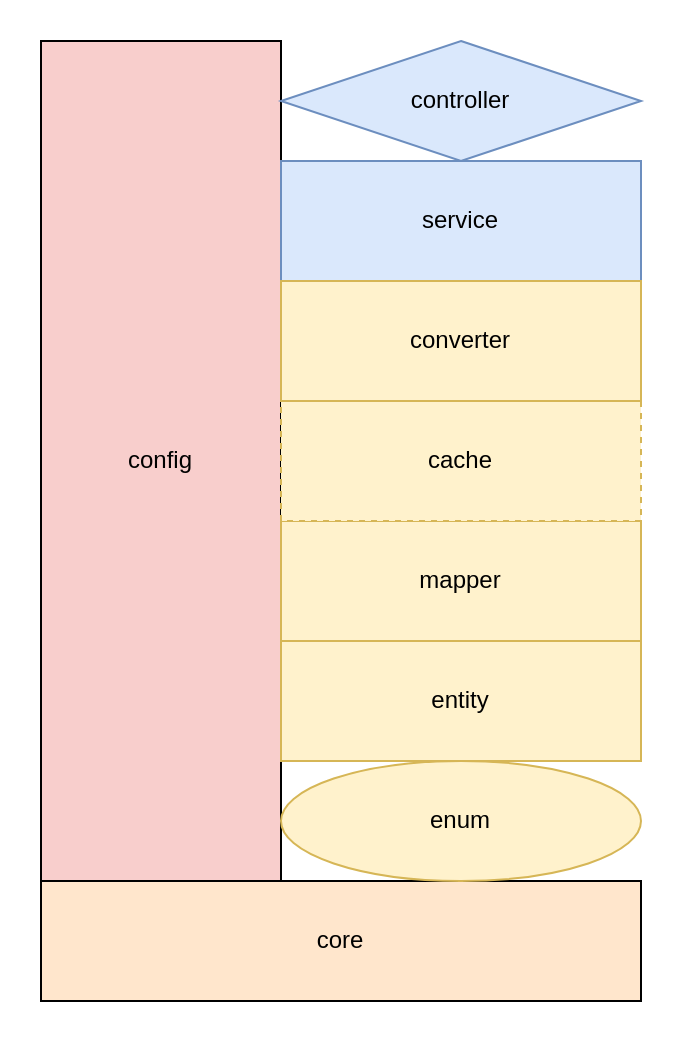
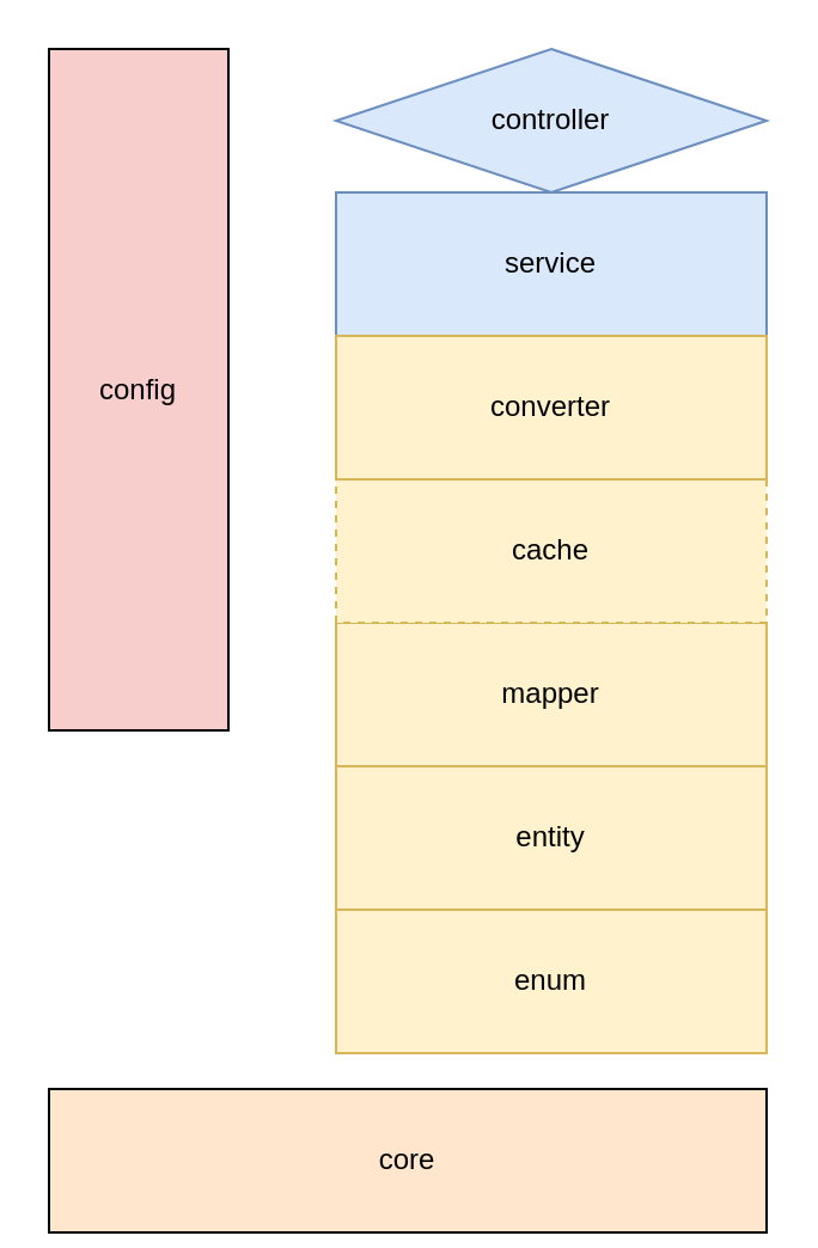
  <mxCell id="0" />
  <mxCell id="1" parent="0" />
- <mxCell id="2" value="core" style="rounded=0;whiteSpace=wrap;html=1;fillColor=#ffe6cc;" vertex="1" parent="1"><mxGeometry x="20" y="440" width="300" height="60" as="geometry" /></mxCell>
- <mxCell id="3" value="config" style="rounded=0;whiteSpace=wrap;html=1;fillColor=#f8cecc;" vertex="1" parent="1"><mxGeometry x="20" y="20" width="120" height="420" as="geometry" /></mxCell>
- <mxCell id="4" value="enum" style="ellipse;whiteSpace=wrap;html=1;fillColor=#fff2cc;strokeColor=#d6b656;" vertex="1" parent="1"><mxGeometry x="140" y="380" width="180" height="60" as="geometry" /></mxCell>
+ <mxCell id="2" value="core" style="rounded=0;whiteSpace=wrap;html=1;fillColor=#ffe6cc;" vertex="1" parent="1"><mxGeometry x="20" y="455" width="300" height="60" as="geometry" /></mxCell>
+ <mxCell id="3" value="config" style="rounded=0;whiteSpace=wrap;html=1;fillColor=#f8cecc;" vertex="1" parent="1"><mxGeometry x="20" y="20" width="75" height="285" as="geometry" /></mxCell>
+ <mxCell id="4" value="enum" style="rounded=0;whiteSpace=wrap;html=1;fillColor=#fff2cc;strokeColor=#d6b656;" vertex="1" parent="1"><mxGeometry x="140" y="380" width="180" height="60" as="geometry" /></mxCell>
  <mxCell id="5" value="entity" style="rounded=0;whiteSpace=wrap;html=1;fillColor=#fff2cc;strokeColor=#d6b656;" vertex="1" parent="1"><mxGeometry x="140" y="320" width="180" height="60" as="geometry" /></mxCell>
  <mxCell id="6" value="mapper" style="rounded=0;whiteSpace=wrap;html=1;fillColor=#fff2cc;strokeColor=#d6b656;" vertex="1" parent="1"><mxGeometry x="140" y="260" width="180" height="60" as="geometry" /></mxCell>
  <mxCell id="7" value="cache" style="rounded=0;whiteSpace=wrap;html=1;fillColor=#fff2cc;strokeColor=#d6b656;dashed=1;" vertex="1" parent="1"><mxGeometry x="140" y="200" width="180" height="60" as="geometry" /></mxCell>
  <mxCell id="8" value="service" style="rounded=0;whiteSpace=wrap;html=1;fillColor=#dae8fc;strokeColor=#6c8ebf;" vertex="1" parent="1"><mxGeometry x="140" y="80" width="180" height="60" as="geometry" /></mxCell>
  <mxCell id="9" value="controller" style="rhombus;whiteSpace=wrap;html=1;fillColor=#dae8fc;strokeColor=#6c8ebf;" vertex="1" parent="1"><mxGeometry x="140" y="20" width="180" height="60" as="geometry" /></mxCell>
  <mxCell id="10" value="converter" style="rounded=0;whiteSpace=wrap;html=1;fillColor=#fff2cc;strokeColor=#d6b656;" vertex="1" parent="1"><mxGeometry x="140" y="140" width="180" height="60" as="geometry" /></mxCell>
